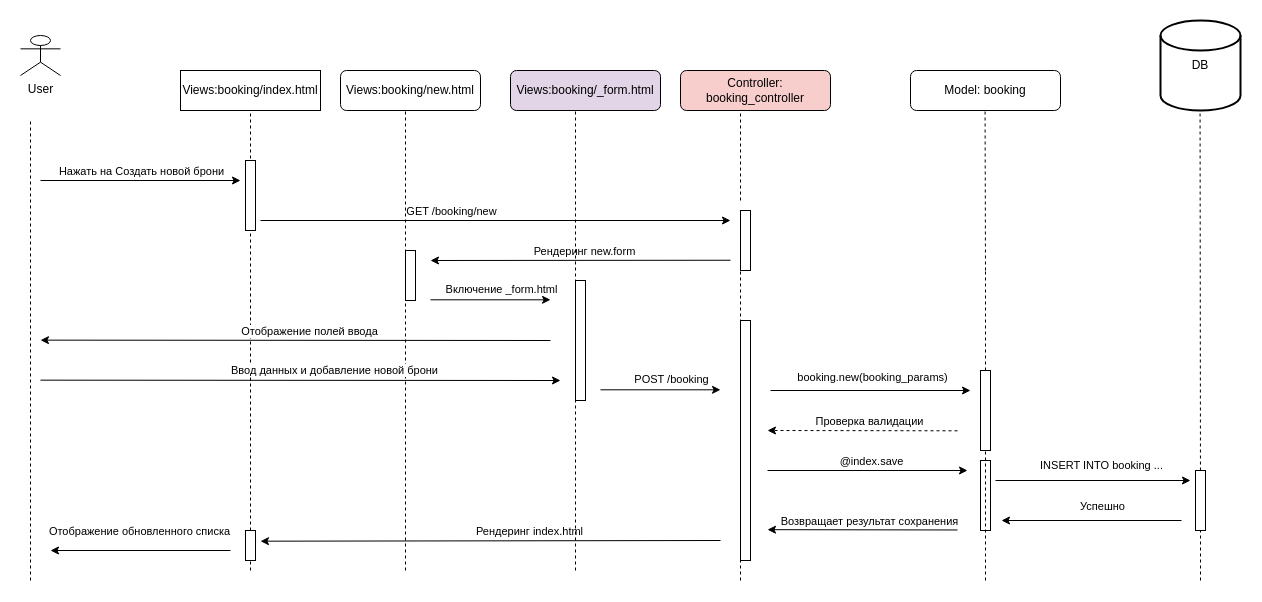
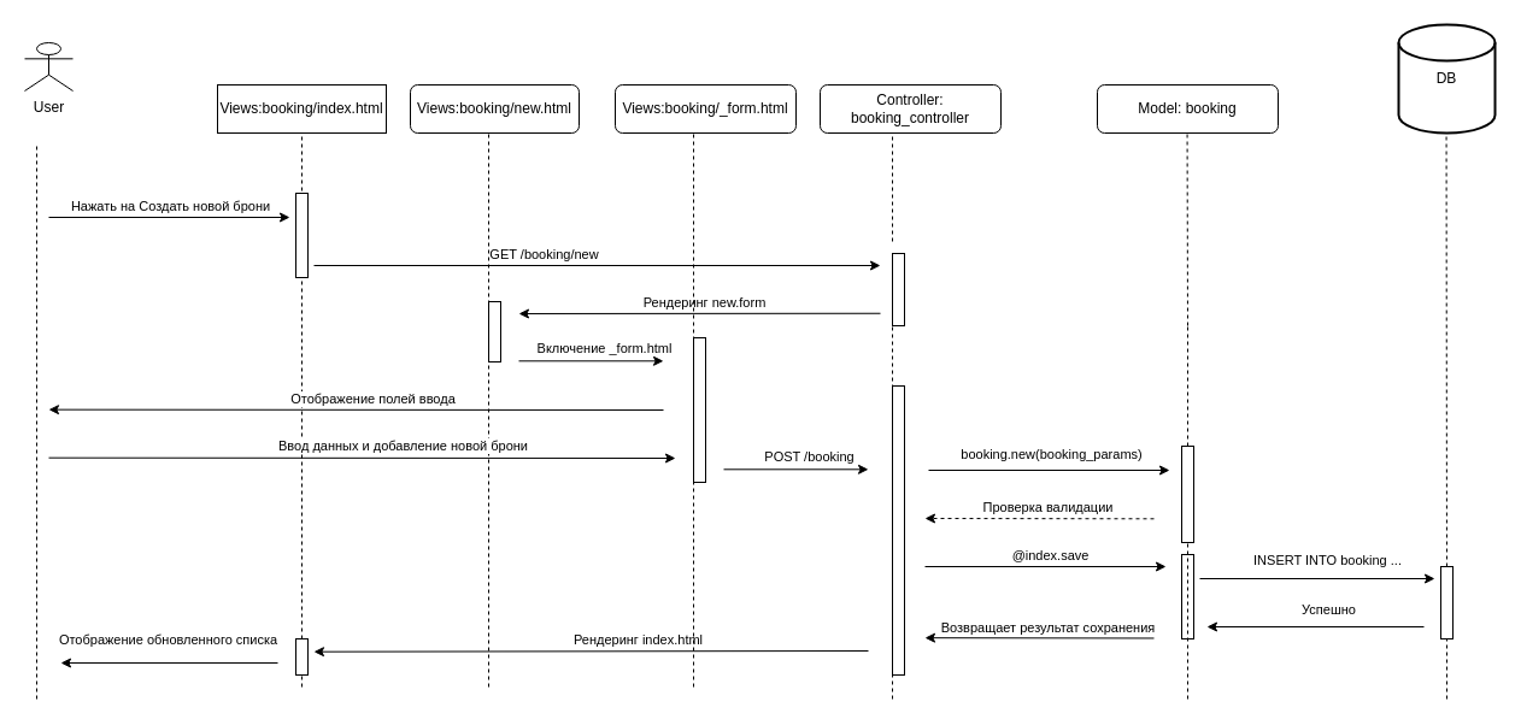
  <mxCell id="0" />
  <mxCell id="1" parent="0" />
  <mxCell id="2" value="Views:booking/index.html" style="whiteSpace=wrap;html=1;rounded=0;" parent="1" vertex="1"><mxGeometry x="180" y="70" width="140" height="40" as="geometry" /></mxCell>
  <mxCell id="3" value="Views:booking/new.html" style="rounded=1;whiteSpace=wrap;html=1;" parent="1" vertex="1"><mxGeometry x="340" y="70" width="140" height="40" as="geometry" /></mxCell>
- <mxCell id="4" value="Controller: booking_controller" style="rounded=1;whiteSpace=wrap;html=1;fillColor=#f8cecc;" parent="1" vertex="1"><mxGeometry x="680" y="70" width="150" height="40" as="geometry" /></mxCell>
+ <mxCell id="4" value="Controller: booking_controller" style="rounded=1;whiteSpace=wrap;html=1;" parent="1" vertex="1"><mxGeometry x="680" y="70" width="150" height="40" as="geometry" /></mxCell>
  <mxCell id="5" value="Model: booking" style="rounded=1;whiteSpace=wrap;html=1;" parent="1" vertex="1"><mxGeometry x="910" y="70" width="150" height="40" as="geometry" /></mxCell>
  <mxCell id="6" value="DB" style="strokeWidth=2;html=1;shape=mxgraph.flowchart.database;whiteSpace=wrap;" parent="1" vertex="1"><mxGeometry x="1160" y="20" width="80" height="90" as="geometry" /></mxCell>
  <mxCell id="7" value="User" style="shape=umlActor;verticalLabelPosition=bottom;verticalAlign=top;html=1;" parent="1" vertex="1"><mxGeometry x="20" y="35" width="40" height="40" as="geometry" /></mxCell>
  <mxCell id="8" value="" style="endArrow=none;dashed=1;html=1;rounded=0;entryX=0.5;entryY=1;entryDx=0;entryDy=0;" parent="1" source="50" target="2" edge="1"><mxGeometry width="50" height="50" relative="1" as="geometry"><mxPoint x="250" y="570" as="sourcePoint" /><mxPoint x="260" y="230" as="targetPoint" /></mxGeometry></mxCell>
  <mxCell id="9" value="" style="endArrow=none;dashed=1;html=1;rounded=0;entryX=0.5;entryY=1;entryDx=0;entryDy=0;" parent="1" edge="1"><mxGeometry width="50" height="50" relative="1" as="geometry"><mxPoint x="405" y="570" as="sourcePoint" /><mxPoint x="405" y="110" as="targetPoint" /></mxGeometry></mxCell>
  <mxCell id="10" value="" style="endArrow=none;dashed=1;html=1;rounded=0;entryX=0.5;entryY=1;entryDx=0;entryDy=0;" parent="1" edge="1"><mxGeometry width="50" height="50" relative="1" as="geometry"><mxPoint x="740" y="200" as="sourcePoint" /><mxPoint x="740" y="110" as="targetPoint" /></mxGeometry></mxCell>
  <mxCell id="11" value="" style="endArrow=none;dashed=1;html=1;rounded=0;entryX=0.5;entryY=1;entryDx=0;entryDy=0;" parent="1" edge="1"><mxGeometry width="50" height="50" relative="1" as="geometry"><mxPoint x="985" y="270" as="sourcePoint" /><mxPoint x="984.57" y="110" as="targetPoint" /></mxGeometry></mxCell>
  <mxCell id="12" value="" style="endArrow=none;dashed=1;html=1;rounded=0;entryX=0.5;entryY=1;entryDx=0;entryDy=0;" parent="1" source="59" edge="1"><mxGeometry width="50" height="50" relative="1" as="geometry"><mxPoint x="1200" y="580" as="sourcePoint" /><mxPoint x="1199.57" y="110" as="targetPoint" /></mxGeometry></mxCell>
  <mxCell id="13" value="" style="rounded=0;whiteSpace=wrap;html=1;" parent="1" vertex="1"><mxGeometry x="245" y="160" width="10" height="70" as="geometry" /></mxCell>
  <mxCell id="14" value="" style="endArrow=none;dashed=1;html=1;rounded=0;" parent="1" edge="1"><mxGeometry width="50" height="50" relative="1" as="geometry"><mxPoint x="30" y="580" as="sourcePoint" /><mxPoint x="30" y="120" as="targetPoint" /></mxGeometry></mxCell>
  <mxCell id="15" value="" style="endArrow=classic;html=1;rounded=0;" parent="1" edge="1"><mxGeometry width="50" height="50" relative="1" as="geometry"><mxPoint x="40" y="180" as="sourcePoint" /><mxPoint x="240" y="180" as="targetPoint" /></mxGeometry></mxCell>
  <mxCell id="16" value="Нажать на Создать новой брони" style="edgeLabel;html=1;align=center;verticalAlign=middle;resizable=0;points=[];" parent="15" vertex="1" connectable="0"><mxGeometry x="0.11" y="1" relative="1" as="geometry"><mxPoint x="-11" y="-9" as="offset" /></mxGeometry></mxCell>
  <mxCell id="17" value="" style="endArrow=classic;html=1;rounded=0;" parent="1" edge="1"><mxGeometry width="50" height="50" relative="1" as="geometry"><mxPoint x="260" y="220" as="sourcePoint" /><mxPoint x="730" y="220" as="targetPoint" /></mxGeometry></mxCell>
  <mxCell id="18" value="" style="rounded=0;whiteSpace=wrap;html=1;" parent="1" vertex="1"><mxGeometry x="740" y="210" width="10" height="60" as="geometry" /></mxCell>
  <mxCell id="19" value="" style="endArrow=none;dashed=1;html=1;rounded=0;entryX=0.5;entryY=1;entryDx=0;entryDy=0;" parent="1" source="57" edge="1"><mxGeometry width="50" height="50" relative="1" as="geometry"><mxPoint x="985" y="580" as="sourcePoint" /><mxPoint x="985" y="270" as="targetPoint" /></mxGeometry></mxCell>
  <mxCell id="20" value="GET /booking/new" style="edgeLabel;html=1;align=center;verticalAlign=middle;resizable=0;points=[];" parent="1" vertex="1" connectable="0"><mxGeometry x="450.004" y="210" as="geometry" /></mxCell>
  <mxCell id="21" value="" style="endArrow=none;dashed=1;html=1;rounded=0;entryX=0;entryY=1;entryDx=0;entryDy=0;" parent="1" target="18" edge="1"><mxGeometry width="50" height="50" relative="1" as="geometry"><mxPoint x="740" y="580" as="sourcePoint" /><mxPoint x="770" y="360" as="targetPoint" /></mxGeometry></mxCell>
  <mxCell id="22" value="" style="endArrow=classic;html=1;rounded=0;" parent="1" edge="1"><mxGeometry width="50" height="50" relative="1" as="geometry"><mxPoint x="720" y="540" as="sourcePoint" /><mxPoint x="260" y="540.69" as="targetPoint" /></mxGeometry></mxCell>
  <mxCell id="23" value="Рендеринг index.html" style="edgeLabel;html=1;align=center;verticalAlign=middle;resizable=0;points=[];" parent="1" vertex="1" connectable="0"><mxGeometry x="530.004" y="520" as="geometry"><mxPoint x="-2" y="10" as="offset" /></mxGeometry></mxCell>
  <mxCell id="24" value="" style="endArrow=classic;html=1;rounded=0;" parent="1" edge="1"><mxGeometry width="50" height="50" relative="1" as="geometry"><mxPoint x="230" y="550" as="sourcePoint" /><mxPoint x="50" y="550" as="targetPoint" /></mxGeometry></mxCell>
  <mxCell id="25" value="Отображение обновленного списка" style="edgeLabel;html=1;align=center;verticalAlign=middle;resizable=0;points=[];" parent="1" vertex="1" connectable="0"><mxGeometry x="140.004" y="520" as="geometry"><mxPoint x="-2" y="10" as="offset" /></mxGeometry></mxCell>
  <mxCell id="26" value="" style="endArrow=classic;html=1;rounded=0;" parent="1" edge="1"><mxGeometry width="50" height="50" relative="1" as="geometry"><mxPoint x="770" y="390" as="sourcePoint" /><mxPoint x="970" y="390" as="targetPoint" /></mxGeometry></mxCell>
  <mxCell id="27" value="booking.new(booking_params)" style="edgeLabel;html=1;align=center;verticalAlign=middle;resizable=0;points=[];" parent="1" vertex="1" connectable="0"><mxGeometry x="880.004" y="370" as="geometry"><mxPoint x="-9" y="6" as="offset" /></mxGeometry></mxCell>
  <mxCell id="28" value="" style="endArrow=classic;html=1;rounded=0;dashed=1;" parent="1" edge="1"><mxGeometry width="50" height="50" relative="1" as="geometry"><mxPoint x="957" y="430.31" as="sourcePoint" /><mxPoint x="767" y="430" as="targetPoint" /></mxGeometry></mxCell>
  <mxCell id="29" value="Проверка валидации" style="edgeLabel;html=1;align=center;verticalAlign=middle;resizable=0;points=[];" parent="1" vertex="1" connectable="0"><mxGeometry x="870.004" y="410" as="geometry"><mxPoint x="-2" y="10" as="offset" /></mxGeometry></mxCell>
  <mxCell id="30" value="" style="endArrow=classic;html=1;rounded=0;" parent="1" edge="1"><mxGeometry width="50" height="50" relative="1" as="geometry"><mxPoint x="767" y="470" as="sourcePoint" /><mxPoint x="967" y="470" as="targetPoint" /></mxGeometry></mxCell>
  <mxCell id="31" value="@index.save" style="edgeLabel;html=1;align=center;verticalAlign=middle;resizable=0;points=[];" parent="1" vertex="1" connectable="0"><mxGeometry x="890.004" y="470" as="geometry"><mxPoint x="-20" y="-10" as="offset" /></mxGeometry></mxCell>
  <mxCell id="32" value="" style="endArrow=classic;html=1;rounded=0;" parent="1" edge="1"><mxGeometry width="50" height="50" relative="1" as="geometry"><mxPoint x="957" y="529.48" as="sourcePoint" /><mxPoint x="767" y="529.17" as="targetPoint" /></mxGeometry></mxCell>
  <mxCell id="33" value="Возвращает результат сохранения" style="edgeLabel;html=1;align=center;verticalAlign=middle;resizable=0;points=[];" parent="1" vertex="1" connectable="0"><mxGeometry x="870.004" y="510" as="geometry"><mxPoint x="-2" y="10" as="offset" /></mxGeometry></mxCell>
  <mxCell id="34" value="" style="rounded=0;whiteSpace=wrap;html=1;" parent="1" vertex="1"><mxGeometry x="980" y="460" width="10" height="70" as="geometry" /></mxCell>
  <mxCell id="35" value="" style="endArrow=classic;html=1;rounded=0;" parent="1" edge="1"><mxGeometry width="50" height="50" relative="1" as="geometry"><mxPoint x="995" y="480" as="sourcePoint" /><mxPoint x="1190" y="480" as="targetPoint" /></mxGeometry></mxCell>
  <mxCell id="36" value="INSERT INTO booking&amp;nbsp;..." style="edgeLabel;html=1;align=center;verticalAlign=middle;resizable=0;points=[];" parent="1" vertex="1" connectable="0"><mxGeometry x="1110.004" y="460" as="geometry"><mxPoint x="-10" y="4" as="offset" /></mxGeometry></mxCell>
  <mxCell id="37" value="" style="endArrow=classic;html=1;rounded=0;" parent="1" edge="1"><mxGeometry width="50" height="50" relative="1" as="geometry"><mxPoint x="1181" y="520" as="sourcePoint" /><mxPoint x="1001" y="520" as="targetPoint" /></mxGeometry></mxCell>
  <mxCell id="38" value="Успешно" style="edgeLabel;html=1;align=center;verticalAlign=middle;resizable=0;points=[];" parent="1" vertex="1" connectable="0"><mxGeometry x="1120.004" y="510" as="geometry"><mxPoint x="-19" y="-5" as="offset" /></mxGeometry></mxCell>
  <mxCell id="39" value="" style="rounded=0;whiteSpace=wrap;html=1;" parent="1" vertex="1"><mxGeometry x="405" y="250" width="10" height="50" as="geometry" /></mxCell>
  <mxCell id="40" value="" style="endArrow=classic;html=1;rounded=0;" parent="1" edge="1"><mxGeometry width="50" height="50" relative="1" as="geometry"><mxPoint x="730" y="259.74" as="sourcePoint" /><mxPoint x="430" y="260" as="targetPoint" /></mxGeometry></mxCell>
  <mxCell id="41" value="Рендеринг new.form" style="edgeLabel;html=1;align=center;verticalAlign=middle;resizable=0;points=[];" parent="1" vertex="1" connectable="0"><mxGeometry x="585.004" y="240" as="geometry"><mxPoint x="-2" y="10" as="offset" /></mxGeometry></mxCell>
  <mxCell id="42" value="" style="endArrow=classic;html=1;rounded=0;" parent="1" edge="1"><mxGeometry width="50" height="50" relative="1" as="geometry"><mxPoint x="550" y="340" as="sourcePoint" /><mxPoint x="40" y="339.65" as="targetPoint" /></mxGeometry></mxCell>
  <mxCell id="43" value="Отображение полей ввода" style="edgeLabel;html=1;align=center;verticalAlign=middle;resizable=0;points=[];" parent="1" vertex="1" connectable="0"><mxGeometry x="310.004" y="320" as="geometry"><mxPoint x="-2" y="10" as="offset" /></mxGeometry></mxCell>
  <mxCell id="44" value="" style="endArrow=classic;html=1;rounded=0;" parent="1" edge="1"><mxGeometry width="50" height="50" relative="1" as="geometry"><mxPoint x="40" y="379.66" as="sourcePoint" /><mxPoint x="560" y="380" as="targetPoint" /></mxGeometry></mxCell>
  <mxCell id="45" value="Ввод данных и добавление новой брони" style="edgeLabel;html=1;align=center;verticalAlign=middle;resizable=0;points=[];" parent="44" vertex="1" connectable="0"><mxGeometry x="0.344" y="-1" relative="1" as="geometry"><mxPoint x="-55" y="-11" as="offset" /></mxGeometry></mxCell>
  <mxCell id="46" value="" style="endArrow=classic;html=1;rounded=0;" parent="1" edge="1"><mxGeometry width="50" height="50" relative="1" as="geometry"><mxPoint x="600" y="389.31" as="sourcePoint" /><mxPoint x="720" y="389.31" as="targetPoint" /></mxGeometry></mxCell>
  <mxCell id="47" value="POST /booking" style="edgeLabel;html=1;align=center;verticalAlign=middle;resizable=0;points=[];" parent="1" vertex="1" connectable="0"><mxGeometry x="680.004" y="380" as="geometry"><mxPoint x="-10" y="-2" as="offset" /></mxGeometry></mxCell>
  <mxCell id="48" value="" style="rounded=0;whiteSpace=wrap;html=1;" parent="1" vertex="1"><mxGeometry x="740" y="320" width="10" height="240" as="geometry" /></mxCell>
  <mxCell id="49" value="" style="endArrow=none;dashed=1;html=1;rounded=0;entryX=0.5;entryY=1;entryDx=0;entryDy=0;" parent="1" target="50" edge="1"><mxGeometry width="50" height="50" relative="1" as="geometry"><mxPoint x="250" y="570" as="sourcePoint" /><mxPoint x="250" y="110" as="targetPoint" /></mxGeometry></mxCell>
  <mxCell id="50" value="" style="rounded=0;whiteSpace=wrap;html=1;" parent="1" vertex="1"><mxGeometry x="245" y="530" width="10" height="30" as="geometry" /></mxCell>
- <mxCell id="51" value="Views:booking/_form.html" style="rounded=1;whiteSpace=wrap;html=1;fillColor=#e1d5e7;" parent="1" vertex="1"><mxGeometry x="510" y="70" width="150" height="40" as="geometry" /></mxCell>
+ <mxCell id="51" value="Views:booking/_form.html" style="rounded=1;whiteSpace=wrap;html=1;" parent="1" vertex="1"><mxGeometry x="510" y="70" width="150" height="40" as="geometry" /></mxCell>
  <mxCell id="52" value="" style="endArrow=none;dashed=1;html=1;rounded=0;entryX=0.5;entryY=1;entryDx=0;entryDy=0;" parent="1" edge="1"><mxGeometry width="50" height="50" relative="1" as="geometry"><mxPoint x="575" y="570" as="sourcePoint" /><mxPoint x="575" y="110" as="targetPoint" /></mxGeometry></mxCell>
  <mxCell id="53" value="" style="rounded=0;whiteSpace=wrap;html=1;" parent="1" vertex="1"><mxGeometry x="575" y="280" width="10" height="120" as="geometry" /></mxCell>
  <mxCell id="54" value="" style="endArrow=classic;html=1;rounded=0;" parent="1" edge="1"><mxGeometry width="50" height="50" relative="1" as="geometry"><mxPoint x="430" y="299.31" as="sourcePoint" /><mxPoint x="550" y="299.31" as="targetPoint" /></mxGeometry></mxCell>
  <mxCell id="55" value="Включение _form.html" style="edgeLabel;html=1;align=center;verticalAlign=middle;resizable=0;points=[];" parent="1" vertex="1" connectable="0"><mxGeometry x="510.004" y="290" as="geometry"><mxPoint x="-10" y="-2" as="offset" /></mxGeometry></mxCell>
  <mxCell id="56" value="" style="endArrow=none;dashed=1;html=1;rounded=0;entryX=0.5;entryY=1;entryDx=0;entryDy=0;" parent="1" target="57" edge="1"><mxGeometry width="50" height="50" relative="1" as="geometry"><mxPoint x="985" y="580" as="sourcePoint" /><mxPoint x="985" y="270" as="targetPoint" /></mxGeometry></mxCell>
  <mxCell id="57" value="" style="rounded=0;whiteSpace=wrap;html=1;" parent="1" vertex="1"><mxGeometry x="980" y="370" width="10" height="80" as="geometry" /></mxCell>
  <mxCell id="58" value="" style="endArrow=none;dashed=1;html=1;rounded=0;entryX=0.5;entryY=1;entryDx=0;entryDy=0;" parent="1" target="59" edge="1"><mxGeometry width="50" height="50" relative="1" as="geometry"><mxPoint x="1200" y="580" as="sourcePoint" /><mxPoint x="1199.57" y="110" as="targetPoint" /></mxGeometry></mxCell>
  <mxCell id="59" value="" style="rounded=0;whiteSpace=wrap;html=1;" parent="1" vertex="1"><mxGeometry x="1195" y="470" width="10" height="60" as="geometry" /></mxCell>
